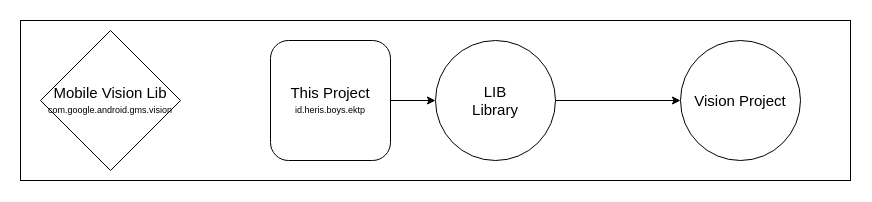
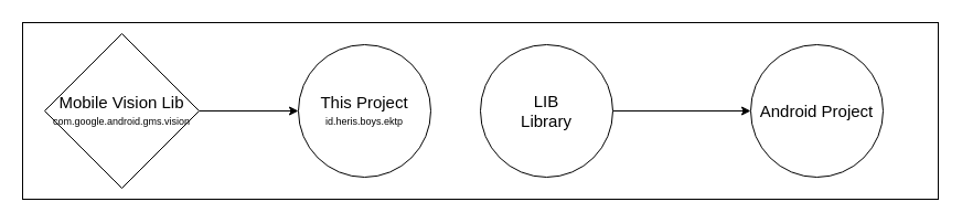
  <mxCell id="0" />
  <mxCell id="1" parent="0" />
  <mxCell id="2" value="" style="rounded=0;whiteSpace=wrap;html=1;fontSize=9;" parent="1" vertex="1"><mxGeometry y="20" width="830" height="160" as="geometry" x="20" /></mxCell>
+ <mxCell id="3" style="edgeStyle=orthogonalEdgeStyle;rounded=0;orthogonalLoop=1;jettySize=auto;html=1;exitX=1;exitY=0.5;exitDx=0;exitDy=0;entryX=0;entryY=0.5;entryDx=0;entryDy=0;fontSize=9;" parent="1" source="4" target="6" edge="1"><mxGeometry relative="1" as="geometry" /></mxCell>
  <mxCell id="4" value="&lt;span style=&quot;font-size: 15px&quot;&gt;Mobile Vision Lib&lt;/span&gt;&lt;br&gt;&lt;font style=&quot;font-size: 9px&quot;&gt;com.google.android.gms.vision&lt;/font&gt;" style="rhombus;whiteSpace=wrap;html=1;aspect=fixed;" parent="1" vertex="1"><mxGeometry x="40" y="30" width="140" height="140" as="geometry" /></mxCell>
- <mxCell id="5" style="edgeStyle=orthogonalEdgeStyle;rounded=0;orthogonalLoop=1;jettySize=auto;html=1;exitX=1;exitY=0.5;exitDx=0;exitDy=0;entryX=0;entryY=0.5;entryDx=0;entryDy=0;fontSize=9;" parent="1" source="6" target="8" edge="1"><mxGeometry relative="1" as="geometry" /></mxCell>
- <mxCell id="6" value="&lt;font&gt;&lt;span style=&quot;font-size: 15px&quot;&gt;This Project&lt;/span&gt;&lt;br&gt;&lt;font style=&quot;font-size: 9px&quot;&gt;id.heris.boys.ektp&lt;/font&gt;&lt;br&gt;&lt;/font&gt;" style="whiteSpace=wrap;html=1;aspect=fixed;rounded=1;" parent="1" vertex="1"><mxGeometry x="270" y="40" width="120" height="120" as="geometry" /></mxCell>
+ <mxCell id="6" value="&lt;font&gt;&lt;span style=&quot;font-size: 15px&quot;&gt;This Project&lt;/span&gt;&lt;br&gt;&lt;font style=&quot;font-size: 9px&quot;&gt;id.heris.boys.ektp&lt;/font&gt;&lt;br&gt;&lt;/font&gt;" style="ellipse;whiteSpace=wrap;html=1;aspect=fixed;" parent="1" vertex="1"><mxGeometry x="270" y="40" width="120" height="120" as="geometry" /></mxCell>
  <mxCell id="7" style="edgeStyle=orthogonalEdgeStyle;rounded=0;orthogonalLoop=1;jettySize=auto;html=1;exitX=1;exitY=0.5;exitDx=0;exitDy=0;entryX=0;entryY=0.5;entryDx=0;entryDy=0;fontSize=9;" parent="1" source="8" target="9" edge="1"><mxGeometry relative="1" as="geometry" /></mxCell>
  <mxCell id="8" value="&lt;font style=&quot;font-size: 15px&quot;&gt;LIB&lt;br&gt;Library&lt;br&gt;&lt;/font&gt;" style="ellipse;whiteSpace=wrap;html=1;aspect=fixed;" parent="1" vertex="1"><mxGeometry x="435" y="40" width="120" height="120" as="geometry" /></mxCell>
- <mxCell id="9" value="&lt;font style=&quot;font-size: 15px&quot;&gt;Vision Project&lt;/font&gt;" style="ellipse;whiteSpace=wrap;html=1;aspect=fixed;" parent="1" vertex="1"><mxGeometry x="680" y="40" width="120" height="120" as="geometry" /></mxCell>
+ <mxCell id="9" value="&lt;font style=&quot;font-size: 15px&quot;&gt;Android Project&lt;/font&gt;" style="ellipse;whiteSpace=wrap;html=1;aspect=fixed;" parent="1" vertex="1"><mxGeometry x="680" y="40" width="120" height="120" as="geometry" /></mxCell>
